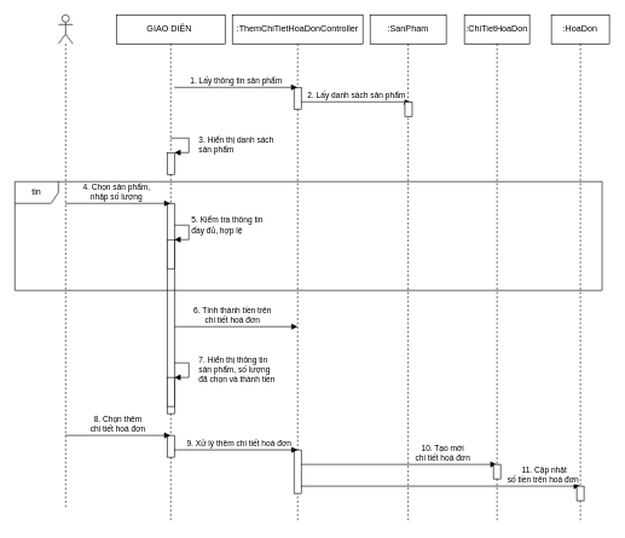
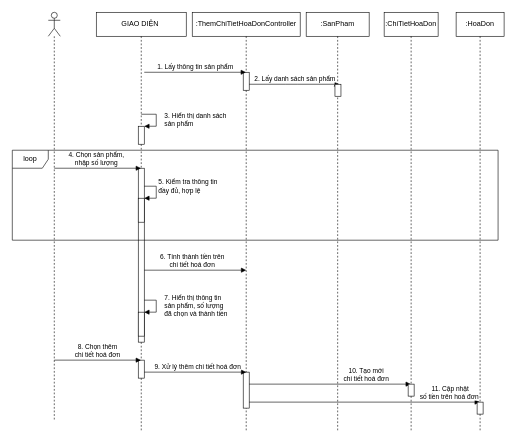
  <mxCell id="0" />
  <mxCell id="1" parent="0" />
  <mxCell id="2" value="" style="endArrow=classic;html=1;" parent="1" edge="1"><mxGeometry width="50" height="50" relative="1" as="geometry"><mxPoint x="410" y="140" as="sourcePoint" /><mxPoint x="565" y="140" as="targetPoint" /><Array as="points"><mxPoint x="485" y="140" /></Array></mxGeometry></mxCell>
  <mxCell id="3" value="2. Lấy danh sách sản phẩm" style="edgeLabel;html=1;align=center;verticalAlign=middle;resizable=0;points=[];" parent="2" vertex="1" connectable="0"><mxGeometry x="0.275" y="18" relative="1" as="geometry"><mxPoint x="-19" y="8" as="offset" /></mxGeometry></mxCell>
  <mxCell id="4" value="11. Cập nhật &lt;br&gt;số tiền trên hoá đơn&amp;nbsp;" style="html=1;verticalAlign=bottom;endArrow=block;" parent="1" target="27" edge="1"><mxGeometry x="0.746" width="80" relative="1" as="geometry"><mxPoint x="410" y="670" as="sourcePoint" /><mxPoint x="490" y="670" as="targetPoint" /><mxPoint as="offset" /></mxGeometry></mxCell>
  <mxCell id="5" value="10. Tạo mới &lt;br&gt;chi tiết hoá đơn" style="html=1;verticalAlign=bottom;endArrow=block;" parent="1" target="25" edge="1"><mxGeometry x="0.457" width="80" relative="1" as="geometry"><mxPoint x="410" y="640" as="sourcePoint" /><mxPoint x="640" y="641" as="targetPoint" /><mxPoint as="offset" /></mxGeometry></mxCell>
  <mxCell id="6" value="" style="shape=umlLifeline;participant=umlActor;perimeter=lifelinePerimeter;whiteSpace=wrap;html=1;container=1;collapsible=0;recursiveResize=0;verticalAlign=top;spacingTop=36;labelBackgroundColor=#ffffff;outlineConnect=0;" parent="1" vertex="1"><mxGeometry x="80" y="20" width="20" height="680" as="geometry" /></mxCell>
  <mxCell id="7" value="GIAO DIỆN&amp;nbsp;" style="shape=umlLifeline;perimeter=lifelinePerimeter;whiteSpace=wrap;html=1;container=1;collapsible=0;recursiveResize=0;outlineConnect=0;" parent="1" vertex="1"><mxGeometry x="160" y="20" width="150" height="700" as="geometry" /></mxCell>
  <mxCell id="8" value="7. Hiển thị thông tin &lt;br&gt;sản phẩm, số lượng&amp;nbsp;&lt;br&gt;đã chọn và thành tiền" style="edgeStyle=orthogonalEdgeStyle;html=1;align=left;spacingLeft=2;endArrow=block;rounded=0;entryX=1;entryY=0;" parent="7" target="13" edge="1"><mxGeometry x="0.385" y="-14" relative="1" as="geometry"><mxPoint x="75" y="480" as="sourcePoint" /><Array as="points"><mxPoint x="100" y="480" /></Array><mxPoint x="10" y="4" as="offset" /></mxGeometry></mxCell>
  <mxCell id="9" value="5. Kiểm tra thông tin &lt;br&gt;đầy đủ, hợp lệ" style="edgeStyle=orthogonalEdgeStyle;html=1;align=left;spacingLeft=2;endArrow=block;rounded=0;entryX=1;entryY=0;" parent="7" target="12" edge="1"><mxGeometry x="-0.231" relative="1" as="geometry"><mxPoint x="75" y="290" as="sourcePoint" /><Array as="points"><mxPoint x="100" y="290" /></Array><mxPoint as="offset" /></mxGeometry></mxCell>
  <mxCell id="10" value="" style="html=1;points=[];perimeter=orthogonalPerimeter;" parent="7" vertex="1"><mxGeometry x="70" y="260" width="10" height="290" as="geometry" /></mxCell>
  <mxCell id="11" value="" style="html=1;points=[];perimeter=orthogonalPerimeter;" parent="7" vertex="1"><mxGeometry x="70" y="190" width="10" height="30" as="geometry" /></mxCell>
  <mxCell id="12" value="" style="html=1;points=[];perimeter=orthogonalPerimeter;" parent="7" vertex="1"><mxGeometry x="70" y="310" width="10" height="40" as="geometry" /></mxCell>
  <mxCell id="13" value="" style="html=1;points=[];perimeter=orthogonalPerimeter;" parent="7" vertex="1"><mxGeometry x="70" y="500" width="10" height="40" as="geometry" /></mxCell>
  <mxCell id="14" value="" style="html=1;points=[];perimeter=orthogonalPerimeter;" parent="7" vertex="1"><mxGeometry x="70" y="580" width="10" height="30" as="geometry" /></mxCell>
  <mxCell id="15" value=":ThemChiTietHoaDonController" style="shape=umlLifeline;perimeter=lifelinePerimeter;whiteSpace=wrap;html=1;container=1;collapsible=0;recursiveResize=0;outlineConnect=0;" parent="1" vertex="1"><mxGeometry x="320" y="20" width="180" height="700" as="geometry" /></mxCell>
  <mxCell id="16" value="" style="html=1;points=[];perimeter=orthogonalPerimeter;" parent="15" vertex="1"><mxGeometry x="85" y="100" width="10" height="30" as="geometry" /></mxCell>
  <mxCell id="17" value="" style="html=1;points=[];perimeter=orthogonalPerimeter;" parent="15" vertex="1"><mxGeometry x="85" y="600" width="10" height="60" as="geometry" /></mxCell>
  <mxCell id="18" value=":SanPham" style="shape=umlLifeline;perimeter=lifelinePerimeter;whiteSpace=wrap;html=1;container=1;collapsible=0;recursiveResize=0;outlineConnect=0;" parent="1" vertex="1"><mxGeometry x="510" y="20" width="105" height="700" as="geometry" /></mxCell>
  <mxCell id="19" value="" style="html=1;points=[];perimeter=orthogonalPerimeter;" parent="18" vertex="1"><mxGeometry x="48" y="120" width="10" height="20" as="geometry" /></mxCell>
  <mxCell id="20" value="6. Tính thành tiền trên &lt;br&gt;chi tiết hoá đơn" style="html=1;verticalAlign=bottom;endArrow=block;" parent="1" edge="1"><mxGeometry x="-0.056" width="80" relative="1" as="geometry"><mxPoint x="240" y="450" as="sourcePoint" /><mxPoint x="410" y="450" as="targetPoint" /><mxPoint as="offset" /></mxGeometry></mxCell>
  <mxCell id="21" value="8. Chọn thêm &lt;br&gt;chi tiết hoá đơn" style="html=1;verticalAlign=bottom;endArrow=block;" parent="1" target="7" edge="1"><mxGeometry width="80" relative="1" as="geometry"><mxPoint x="90" y="600" as="sourcePoint" /><mxPoint x="-130" y="600" as="targetPoint" /></mxGeometry></mxCell>
  <mxCell id="22" value="1. Lấy thông tin sản phẩm" style="html=1;verticalAlign=bottom;endArrow=block;" parent="1" target="15" edge="1"><mxGeometry width="80" relative="1" as="geometry"><mxPoint x="240" y="120" as="sourcePoint" /><mxPoint x="400" y="120" as="targetPoint" /></mxGeometry></mxCell>
  <mxCell id="23" value="4. Chọn sản phẩm, &lt;br&gt;nhập số lượng" style="html=1;verticalAlign=bottom;endArrow=block;" parent="1" target="7" edge="1"><mxGeometry x="-0.031" width="80" relative="1" as="geometry"><mxPoint x="90" y="280" as="sourcePoint" /><mxPoint x="190" y="280" as="targetPoint" /><Array as="points" /><mxPoint as="offset" /></mxGeometry></mxCell>
  <mxCell id="24" value="9. Xử lý thêm chi tiết hoá đơn" style="html=1;verticalAlign=bottom;endArrow=block;" parent="1" edge="1"><mxGeometry x="0.046" width="80" relative="1" as="geometry"><mxPoint x="240" y="620" as="sourcePoint" /><mxPoint x="410" y="620" as="targetPoint" /><mxPoint as="offset" /></mxGeometry></mxCell>
  <mxCell id="25" value=":ChiTietHoaDon" style="shape=umlLifeline;perimeter=lifelinePerimeter;whiteSpace=wrap;html=1;container=1;collapsible=0;recursiveResize=0;outlineConnect=0;" parent="1" vertex="1"><mxGeometry x="640" y="20" width="90" height="700" as="geometry" /></mxCell>
  <mxCell id="26" value="" style="html=1;points=[];perimeter=orthogonalPerimeter;" parent="25" vertex="1"><mxGeometry x="40" y="620" width="10" height="20" as="geometry" /></mxCell>
  <mxCell id="27" value=":HoaDon" style="shape=umlLifeline;perimeter=lifelinePerimeter;whiteSpace=wrap;html=1;container=1;collapsible=0;recursiveResize=0;outlineConnect=0;" parent="1" vertex="1"><mxGeometry x="760" y="20" width="80" height="700" as="geometry" /></mxCell>
  <mxCell id="28" value="" style="html=1;points=[];perimeter=orthogonalPerimeter;" parent="27" vertex="1"><mxGeometry x="35" y="650" width="10" height="20" as="geometry" /></mxCell>
  <mxCell id="29" value="3. Hiển thị danh sách &lt;br&gt;sản phẩm" style="edgeStyle=orthogonalEdgeStyle;html=1;align=left;spacingLeft=2;endArrow=block;rounded=0;entryX=1;entryY=0;" parent="1" target="11" edge="1"><mxGeometry x="0.048" y="10" relative="1" as="geometry"><mxPoint x="235" y="190" as="sourcePoint" /><Array as="points"><mxPoint x="235" y="190" /><mxPoint x="260" y="190" /><mxPoint x="260" y="210" /></Array><mxPoint as="offset" /></mxGeometry></mxCell>
- <mxCell id="30" value="tin" style="shape=umlFrame;whiteSpace=wrap;html=1;" vertex="1" parent="1"><mxGeometry x="20" y="250" width="810" height="150" as="geometry" /></mxCell>
+ <mxCell id="30" value="loop" style="shape=umlFrame;whiteSpace=wrap;html=1;" vertex="1" parent="1"><mxGeometry x="20" y="250" width="810" height="150" as="geometry" /></mxCell>
